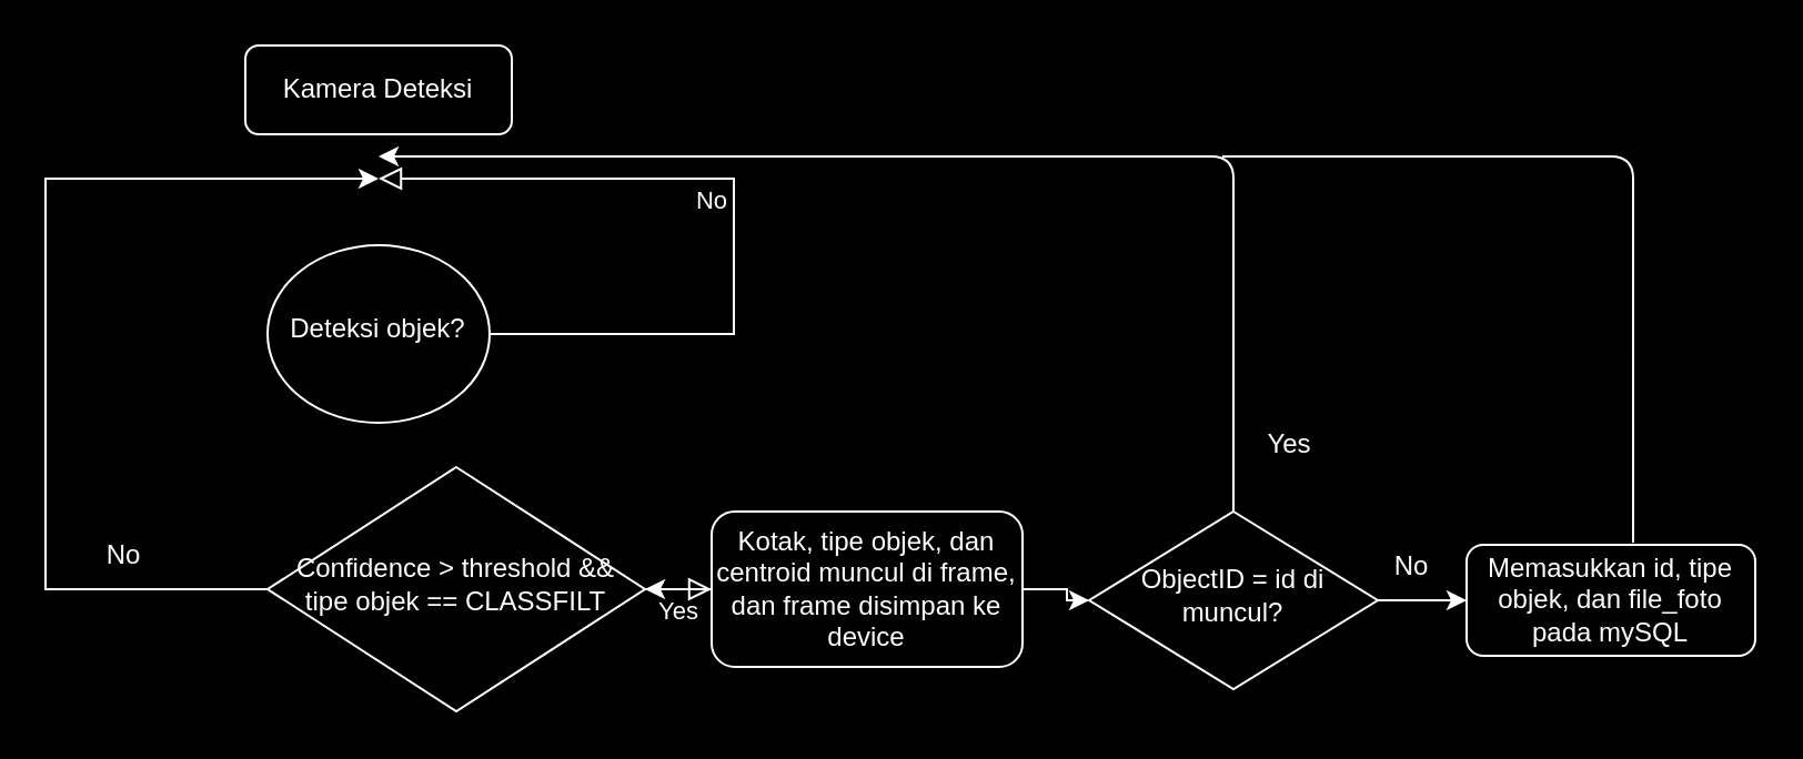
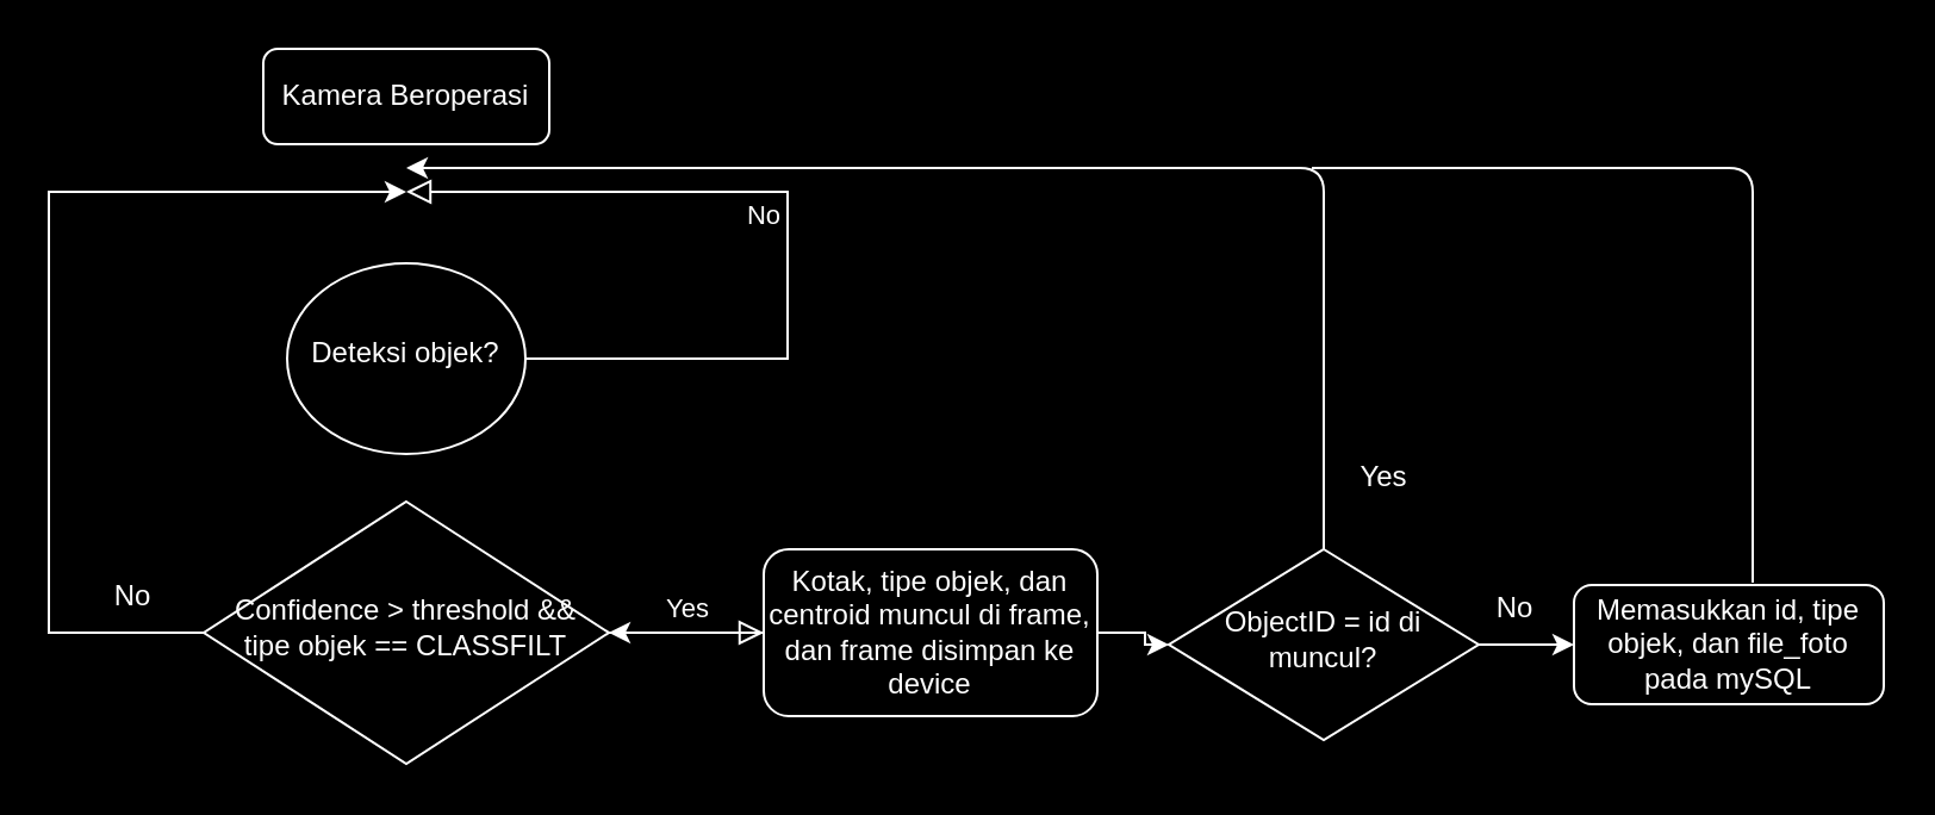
  <mxCell id="0" />
  <mxCell id="1" parent="0" />
- <mxCell id="2" value="Kamera Deteksi" style="rounded=1;whiteSpace=wrap;html=1;fontSize=12;glass=0;strokeWidth=1;shadow=0;strokeColor=#FFFFFF;fillColor=none;fontColor=#FFFFFF;" parent="1" vertex="1"><mxGeometry x="110" y="20" width="120" height="40" as="geometry" /></mxCell>
+ <mxCell id="2" value="Kamera Beroperasi" style="rounded=1;whiteSpace=wrap;html=1;fontSize=12;glass=0;strokeWidth=1;shadow=0;strokeColor=#FFFFFF;fillColor=none;fontColor=#FFFFFF;" parent="1" vertex="1"><mxGeometry x="110" y="20" width="120" height="40" as="geometry" /></mxCell>
  <mxCell id="3" value="No" style="edgeStyle=orthogonalEdgeStyle;rounded=0;html=1;jettySize=auto;orthogonalLoop=1;fontSize=11;endArrow=block;endFill=0;endSize=8;strokeWidth=1;shadow=0;labelBackgroundColor=none;strokeColor=#FFFFFF;fontColor=#FFFFFF;" parent="1" source="4" edge="1"><mxGeometry y="10" relative="1" as="geometry"><mxPoint as="offset" /><mxPoint x="170" y="80" as="targetPoint" /><Array as="points"><mxPoint x="330" y="150" /><mxPoint x="330" y="80" /></Array></mxGeometry></mxCell>
  <mxCell id="4" value="Deteksi objek?" style="ellipse;whiteSpace=wrap;html=1;shadow=0;fontFamily=Helvetica;fontSize=12;align=center;strokeWidth=1;spacing=6;spacingTop=-4;strokeColor=#FFFFFF;fontColor=#FFFFFF;fillColor=none;" parent="1" vertex="1"><mxGeometry x="120" y="110" width="100" height="80" as="geometry" /></mxCell>
  <mxCell id="5" value="Yes" style="edgeStyle=orthogonalEdgeStyle;rounded=0;html=1;jettySize=auto;orthogonalLoop=1;fontSize=11;endArrow=block;endFill=0;endSize=8;strokeWidth=1;shadow=0;labelBackgroundColor=none;strokeColor=#FFFFFF;fontColor=#FFFFFF;" parent="1" source="7" target="10" edge="1"><mxGeometry y="10" relative="1" as="geometry"><mxPoint as="offset" /></mxGeometry></mxCell>
  <mxCell id="6" value="" style="edgeStyle=orthogonalEdgeStyle;rounded=0;orthogonalLoop=1;jettySize=auto;html=1;strokeColor=#FFFFFF;fontColor=#FFFFFF;exitX=0;exitY=0.5;exitDx=0;exitDy=0;" edge="1" parent="1" source="7"><mxGeometry relative="1" as="geometry"><mxPoint x="170" y="80" as="targetPoint" /><Array as="points"><mxPoint x="20" y="265" /><mxPoint x="20" y="80" /></Array></mxGeometry></mxCell>
- <mxCell id="7" value="Confidence &amp;gt; threshold &amp;amp;&amp;amp; tipe objek == CLASSFILT" style="rhombus;whiteSpace=wrap;html=1;shadow=0;fontFamily=Helvetica;fontSize=12;align=center;strokeWidth=1;spacing=6;spacingTop=-4;fontColor=#FFFFFF;strokeColor=#FFFFFF;fillColor=none;" parent="1" vertex="1"><mxGeometry x="120" y="210" width="170" height="110" as="geometry" /></mxCell>
+ <mxCell id="7" value="Confidence &amp;gt; threshold &amp;amp;&amp;amp; tipe objek == CLASSFILT" style="rhombus;whiteSpace=wrap;html=1;shadow=0;fontFamily=Helvetica;fontSize=12;align=center;strokeWidth=1;spacing=6;spacingTop=-4;fontColor=#FFFFFF;strokeColor=#FFFFFF;fillColor=none;" parent="1" vertex="1"><mxGeometry x="85" y="210" width="170" height="110" as="geometry" /></mxCell>
  <mxCell id="8" value="" style="edgeStyle=orthogonalEdgeStyle;rounded=0;orthogonalLoop=1;jettySize=auto;html=1;strokeColor=#FFFFFF;fontColor=#FFFFFF;" edge="1" parent="1" source="10" target="14"><mxGeometry relative="1" as="geometry" /></mxCell>
  <mxCell id="9" value="" style="edgeStyle=orthogonalEdgeStyle;rounded=0;orthogonalLoop=1;jettySize=auto;html=1;strokeColor=#FFFFFF;fontColor=#FFFFFF;" edge="1" parent="1" source="10" target="7"><mxGeometry relative="1" as="geometry" /></mxCell>
  <mxCell id="10" value="Kotak, tipe objek, dan centroid muncul di frame, dan frame disimpan ke device" style="rounded=1;whiteSpace=wrap;html=1;fontSize=12;glass=0;strokeWidth=1;shadow=0;fontColor=#FFFFFF;strokeColor=#FFFFFF;fillColor=none;" parent="1" vertex="1"><mxGeometry x="320" y="230" width="140" height="70" as="geometry" /></mxCell>
  <mxCell id="11" value="Memasukkan id, tipe objek, dan file_foto pada mySQL" style="rounded=1;whiteSpace=wrap;html=1;fontSize=12;glass=0;strokeWidth=1;shadow=0;fontColor=#FFFFFF;fillColor=none;strokeColor=#FFFFFF;" vertex="1" parent="1"><mxGeometry x="660" y="245" width="130" height="50" as="geometry" /></mxCell>
  <mxCell id="12" value="No" style="text;html=1;align=center;verticalAlign=middle;resizable=0;points=[];autosize=1;fontColor=#FFFFFF;" vertex="1" parent="1"><mxGeometry x="40" y="240" width="30" height="20" as="geometry" /></mxCell>
  <mxCell id="13" value="" style="edgeStyle=orthogonalEdgeStyle;rounded=0;orthogonalLoop=1;jettySize=auto;html=1;strokeColor=#FFFFFF;fontColor=#FFFFFF;" edge="1" parent="1" source="14" target="11"><mxGeometry relative="1" as="geometry" /></mxCell>
  <mxCell id="14" value="ObjectID = id di muncul?" style="rhombus;whiteSpace=wrap;html=1;shadow=0;fontFamily=Helvetica;fontSize=12;align=center;strokeWidth=1;spacing=6;spacingTop=-4;fontColor=#FFFFFF;strokeColor=#FFFFFF;fillColor=none;" vertex="1" parent="1"><mxGeometry x="490" y="230" width="130" height="80" as="geometry" /></mxCell>
  <mxCell id="15" value="Yes" style="text;html=1;align=center;verticalAlign=middle;resizable=0;points=[];autosize=1;fontColor=#FFFFFF;" vertex="1" parent="1"><mxGeometry x="560" y="190" width="40" height="20" as="geometry" /></mxCell>
  <mxCell id="16" value="" style="endArrow=classic;html=1;strokeColor=#FFFFFF;fontColor=#FFFFFF;exitX=0.5;exitY=0;exitDx=0;exitDy=0;" edge="1" parent="1" source="14"><mxGeometry width="50" height="50" relative="1" as="geometry"><mxPoint x="370" y="210" as="sourcePoint" /><mxPoint x="170" y="70" as="targetPoint" /><Array as="points"><mxPoint x="555" y="70" /></Array></mxGeometry></mxCell>
  <mxCell id="17" value="No" style="text;html=1;align=center;verticalAlign=middle;resizable=0;points=[];autosize=1;fontColor=#FFFFFF;" vertex="1" parent="1"><mxGeometry x="620" y="245" width="30" height="20" as="geometry" /></mxCell>
  <mxCell id="18" value="" style="endArrow=none;html=1;strokeColor=#FFFFFF;fontColor=#FFFFFF;exitX=0.577;exitY=-0.02;exitDx=0;exitDy=0;exitPerimeter=0;" edge="1" parent="1" source="11"><mxGeometry width="50" height="50" relative="1" as="geometry"><mxPoint x="390" y="240" as="sourcePoint" /><mxPoint x="550" y="70" as="targetPoint" /><Array as="points"><mxPoint x="735" y="70" /></Array></mxGeometry></mxCell>
